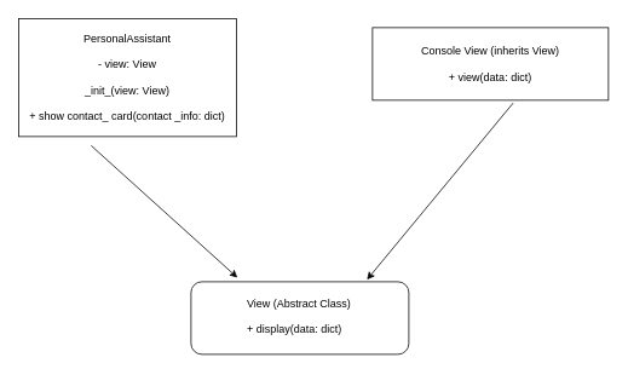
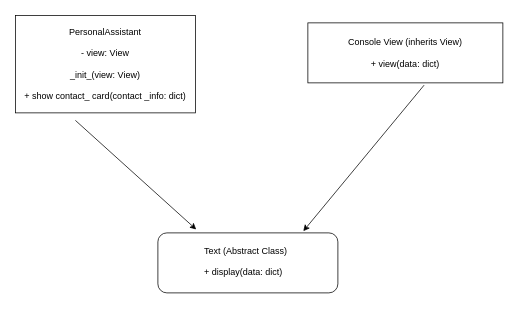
  <mxCell id="0" />
  <mxCell id="1" parent="0" />
  <mxCell id="2" value="&lt;p style=&quot;margin: 0.0px 0.0px 0.0px 0.0px; font: 12.0px Helvetica&quot;&gt;PersonalAssistant&lt;/p&gt;&#10;&lt;p style=&quot;margin: 0.0px 0.0px 0.0px 0.0px; font: 12.0px Helvetica&quot;&gt;- view: View&lt;/p&gt;&#10;&lt;p style=&quot;margin: 0.0px 0.0px 0.0px 0.0px; font: 12.0px Helvetica&quot;&gt;_init_(view: View)&lt;/p&gt;&#10;&lt;p style=&quot;margin: 0.0px 0.0px 0.0px 0.0px; font: 12.0px Helvetica&quot;&gt;+ show contact_ card(contact _info: dict)&lt;/p&gt;" style="rounded=0;whiteSpace=wrap;html=1;" vertex="1" parent="1"><mxGeometry x="20" y="20" width="240" height="130" as="geometry" /></mxCell>
  <mxCell id="3" value="&lt;p style=&quot;margin: 0.0px 0.0px 0.0px 0.0px; font: 12.0px Helvetica&quot;&gt;Console View (inherits View)&lt;/p&gt;&#10;&lt;p style=&quot;margin: 0.0px 0.0px 0.0px 0.0px; font: 12.0px Helvetica&quot;&gt;+ view(data: dict)&lt;/p&gt;" style="rounded=0;whiteSpace=wrap;html=1;" vertex="1" parent="1"><mxGeometry x="410" y="30" width="260" height="80" as="geometry" /></mxCell>
  <mxCell id="4" value="" style="endArrow=classic;html=1;rounded=0;entryX=0.213;entryY=-0.057;entryDx=0;entryDy=0;entryPerimeter=0;" edge="1" parent="1" target="7"><mxGeometry width="50" height="50" relative="1" as="geometry"><mxPoint x="100" y="160" as="sourcePoint" /><mxPoint x="250" y="300" as="targetPoint" /></mxGeometry></mxCell>
  <mxCell id="5" value="" style="endArrow=classic;html=1;rounded=0;exitX=0.596;exitY=1.038;exitDx=0;exitDy=0;exitPerimeter=0;entryX=0.808;entryY=-0.029;entryDx=0;entryDy=0;entryPerimeter=0;" edge="1" parent="1" source="3" target="7"><mxGeometry width="50" height="50" relative="1" as="geometry"><mxPoint x="480" y="240" as="sourcePoint" /><mxPoint x="410" y="300" as="targetPoint" /></mxGeometry></mxCell>
  <mxCell id="6" value="Text" style="edgeLabel;html=1;align=center;verticalAlign=middle;resizable=0;points=[];" vertex="1" connectable="0" parent="5"><mxGeometry x="0.916" y="-3" relative="1" as="geometry"><mxPoint x="-34" y="39" as="offset" /></mxGeometry></mxCell>
  <mxCell id="7" value="" style="rounded=1;whiteSpace=wrap;html=1;" vertex="1" parent="1"><mxGeometry x="210" y="310" width="240" height="80" as="geometry" /></mxCell>
- <mxCell id="8" value="&lt;p style=&quot;margin: 0.0px 0.0px 0.0px 0.0px; font: 12.0px Helvetica&quot;&gt;View (Abstract Class)&lt;/p&gt;&#10;&lt;p style=&quot;margin: 0.0px 0.0px 0.0px 0.0px; font: 12.0px Helvetica&quot;&gt;+ display(data: dict)&lt;/p&gt;" style="text;whiteSpace=wrap;html=1;" vertex="1" parent="1"><mxGeometry x="270" y="320" width="150" height="90" as="geometry" /></mxCell>
+ <mxCell id="8" value="&lt;p style=&quot;margin: 0.0px 0.0px 0.0px 0.0px; font: 12.0px Helvetica&quot;&gt;Text (Abstract Class)&lt;/p&gt;&#10;&lt;p style=&quot;margin: 0.0px 0.0px 0.0px 0.0px; font: 12.0px Helvetica&quot;&gt;+ display(data: dict)&lt;/p&gt;" style="text;whiteSpace=wrap;html=1;" vertex="1" parent="1"><mxGeometry x="270" y="320" width="150" height="90" as="geometry" /></mxCell>
